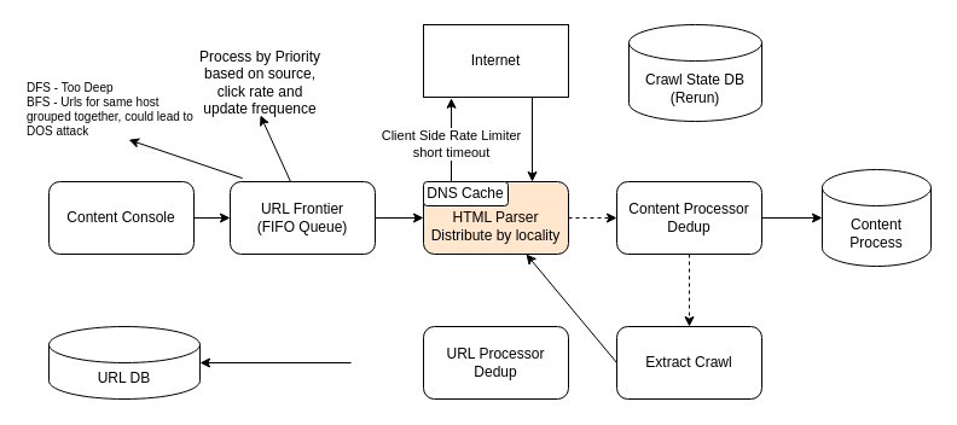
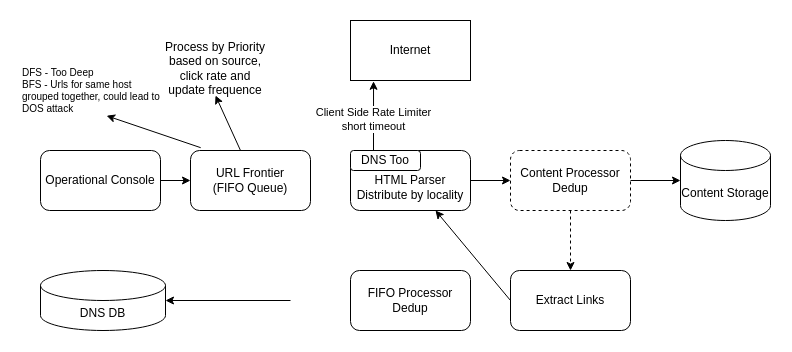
  <mxCell id="0" />
  <mxCell id="1" parent="0" />
  <mxCell id="2" value="URL Frontier&lt;br&gt;(FIFO Queue)" style="rounded=1;whiteSpace=wrap;html=1;" vertex="1" parent="1"><mxGeometry x="190" y="150" width="120" height="60" as="geometry" /></mxCell>
- <mxCell id="3" value="&lt;br&gt;HTML Parser&lt;br&gt;Distribute by locality" style="rounded=1;whiteSpace=wrap;html=1;fillColor=#ffe6cc;" vertex="1" parent="1"><mxGeometry x="350" y="150" width="120" height="60" as="geometry" /></mxCell>
- <mxCell id="4" value="" style="endArrow=classic;html=1;rounded=0;exitX=1;exitY=0.5;exitDx=0;exitDy=0;entryX=0;entryY=0.5;entryDx=0;entryDy=0;" edge="1" parent="1" source="2" target="3"><mxGeometry width="50" height="50" relative="1" as="geometry"><mxPoint x="400" y="290" as="sourcePoint" /><mxPoint x="450" y="240" as="targetPoint" /></mxGeometry></mxCell>
- <mxCell id="5" value="Content Processor&lt;br&gt;Dedup" style="rounded=1;whiteSpace=wrap;html=1;" vertex="1" parent="1"><mxGeometry x="510" y="150" width="120" height="60" as="geometry" /></mxCell>
- <mxCell id="6" value="" style="endArrow=classic;html=1;rounded=0;exitX=1;exitY=0.5;exitDx=0;exitDy=0;entryX=0;entryY=0.5;entryDx=0;entryDy=0;dashed=1;" edge="1" parent="1" source="3" target="5"><mxGeometry width="50" height="50" relative="1" as="geometry"><mxPoint x="500" y="320" as="sourcePoint" /><mxPoint x="550" y="270" as="targetPoint" /></mxGeometry></mxCell>
+ <mxCell id="3" value="&lt;br&gt;HTML Parser&lt;br&gt;Distribute by locality" style="rounded=1;whiteSpace=wrap;html=1;" vertex="1" parent="1"><mxGeometry x="350" y="150" width="120" height="60" as="geometry" /></mxCell>
+ <mxCell id="5" value="Content Processor&lt;br&gt;Dedup" style="rounded=1;whiteSpace=wrap;html=1;dashed=1;" vertex="1" parent="1"><mxGeometry x="510" y="150" width="120" height="60" as="geometry" /></mxCell>
+ <mxCell id="6" value="" style="endArrow=classic;html=1;rounded=0;exitX=1;exitY=0.5;exitDx=0;exitDy=0;entryX=0;entryY=0.5;entryDx=0;entryDy=0;" edge="1" parent="1" source="3" target="5"><mxGeometry width="50" height="50" relative="1" as="geometry"><mxPoint x="500" y="320" as="sourcePoint" /><mxPoint x="550" y="270" as="targetPoint" /></mxGeometry></mxCell>
  <mxCell id="7" value="" style="endArrow=classic;html=1;rounded=0;exitX=1;exitY=0.5;exitDx=0;exitDy=0;" edge="1" parent="1" source="5"><mxGeometry width="50" height="50" relative="1" as="geometry"><mxPoint x="680" y="220" as="sourcePoint" /><mxPoint x="680" y="180" as="targetPoint" /></mxGeometry></mxCell>
- <mxCell id="8" value="Content Process" style="shape=cylinder3;whiteSpace=wrap;html=1;boundedLbl=1;backgroundOutline=1;size=15;" vertex="1" parent="1"><mxGeometry x="680" y="140" width="90" height="80" as="geometry" /></mxCell>
+ <mxCell id="8" value="Content Storage" style="shape=cylinder3;whiteSpace=wrap;html=1;boundedLbl=1;backgroundOutline=1;size=15;" vertex="1" parent="1"><mxGeometry x="680" y="140" width="90" height="80" as="geometry" /></mxCell>
  <mxCell id="9" value="" style="endArrow=classic;html=1;rounded=0;exitX=0.5;exitY=1;exitDx=0;exitDy=0;" edge="1" parent="1" source="17"><mxGeometry width="50" height="50" relative="1" as="geometry"><mxPoint x="600" y="280" as="sourcePoint" /><mxPoint x="570" y="300" as="targetPoint" /><Array as="points"><mxPoint x="570" y="300" /></Array></mxGeometry></mxCell>
- <mxCell id="10" value="URL Processor&lt;br&gt;Dedup" style="rounded=1;whiteSpace=wrap;html=1;" vertex="1" parent="1"><mxGeometry x="350" y="270" width="120" height="60" as="geometry" /></mxCell>
+ <mxCell id="10" value="FIFO Processor&lt;br&gt;Dedup" style="rounded=1;whiteSpace=wrap;html=1;" vertex="1" parent="1"><mxGeometry x="350" y="270" width="120" height="60" as="geometry" /></mxCell>
  <mxCell id="11" value="" style="endArrow=classic;html=1;rounded=0;exitX=0;exitY=0.5;exitDx=0;exitDy=0;" edge="1" parent="1" source="17" target="3"><mxGeometry width="50" height="50" relative="1" as="geometry"><mxPoint x="20" y="370" as="sourcePoint" /><mxPoint x="70" y="320" as="targetPoint" /></mxGeometry></mxCell>
- <mxCell id="12" value="URL DB" style="shape=cylinder3;whiteSpace=wrap;html=1;boundedLbl=1;backgroundOutline=1;size=15;" vertex="1" parent="1"><mxGeometry x="40" y="270" width="125" height="60" as="geometry" /></mxCell>
+ <mxCell id="12" value="DNS DB" style="shape=cylinder3;whiteSpace=wrap;html=1;boundedLbl=1;backgroundOutline=1;size=15;" vertex="1" parent="1"><mxGeometry x="40" y="270" width="125" height="60" as="geometry" /></mxCell>
  <mxCell id="13" value="" style="endArrow=classic;html=1;rounded=0;entryX=1;entryY=0.5;entryDx=0;entryDy=0;entryPerimeter=0;" edge="1" parent="1" target="12"><mxGeometry width="50" height="50" relative="1" as="geometry"><mxPoint x="290" y="300" as="sourcePoint" /><mxPoint x="320" y="350" as="targetPoint" /></mxGeometry></mxCell>
- <mxCell id="14" value="Content Console" style="rounded=1;whiteSpace=wrap;html=1;" vertex="1" parent="1"><mxGeometry x="40" y="150" width="120" height="60" as="geometry" /></mxCell>
+ <mxCell id="14" value="Operational Console" style="rounded=1;whiteSpace=wrap;html=1;" vertex="1" parent="1"><mxGeometry x="40" y="150" width="120" height="60" as="geometry" /></mxCell>
  <mxCell id="15" value="" style="endArrow=classic;html=1;rounded=0;entryX=0;entryY=0.5;entryDx=0;entryDy=0;" edge="1" parent="1"><mxGeometry width="50" height="50" relative="1" as="geometry"><mxPoint x="160" y="180" as="sourcePoint" /><mxPoint x="190" y="180" as="targetPoint" /></mxGeometry></mxCell>
  <mxCell id="16" value="" style="endArrow=classic;html=1;rounded=0;exitX=0.5;exitY=1;exitDx=0;exitDy=0;dashed=1;" edge="1" parent="1" source="5" target="17"><mxGeometry width="50" height="50" relative="1" as="geometry"><mxPoint x="570" y="210" as="sourcePoint" /><mxPoint x="570" y="300" as="targetPoint" /><Array as="points" /></mxGeometry></mxCell>
- <mxCell id="17" value="Extract Crawl" style="rounded=1;whiteSpace=wrap;html=1;" vertex="1" parent="1"><mxGeometry x="510" y="270" width="120" height="60" as="geometry" /></mxCell>
- <mxCell id="18" value="" style="endArrow=classic;html=1;rounded=0;entryX=0.75;entryY=0;entryDx=0;entryDy=0;exitX=0.75;exitY=1;exitDx=0;exitDy=0;" edge="1" parent="1" source="19" target="3"><mxGeometry width="50" height="50" relative="1" as="geometry"><mxPoint x="400" y="80" as="sourcePoint" /><mxPoint x="550" y="-50" as="targetPoint" /></mxGeometry></mxCell>
+ <mxCell id="17" value="Extract Links" style="rounded=1;whiteSpace=wrap;html=1;" vertex="1" parent="1"><mxGeometry x="510" y="270" width="120" height="60" as="geometry" /></mxCell>
  <mxCell id="19" value="Internet" style="whiteSpace=wrap;html=1;rounded=0;" vertex="1" parent="1"><mxGeometry x="350" y="20" width="120" height="60" as="geometry" /></mxCell>
  <mxCell id="20" value="" style="endArrow=classic;html=1;rounded=0;entryX=0.192;entryY=1.013;entryDx=0;entryDy=0;entryPerimeter=0;" edge="1" parent="1" target="19"><mxGeometry width="50" height="50" relative="1" as="geometry"><mxPoint x="373" y="150" as="sourcePoint" /><mxPoint x="340" y="100" as="targetPoint" /></mxGeometry></mxCell>
  <mxCell id="21" value="Client Side Rate Limiter&lt;br&gt;short timeout" style="edgeLabel;html=1;align=center;verticalAlign=middle;resizable=0;points=[];" vertex="1" connectable="0" parent="20"><mxGeometry x="0.239" y="1" relative="1" as="geometry"><mxPoint y="12" as="offset" /></mxGeometry></mxCell>
  <mxCell id="22" value="DFS - Too Deep&lt;br style=&quot;font-size: 10px;&quot;&gt;BFS - Urls for same host grouped together, could lead to DOS attack&amp;nbsp;" style="text;html=1;strokeColor=none;fillColor=none;align=left;verticalAlign=middle;whiteSpace=wrap;rounded=0;fontSize=10;" vertex="1" parent="1"><mxGeometry x="20" y="65" width="140" height="50" as="geometry" /></mxCell>
  <mxCell id="23" value="" style="endArrow=classic;html=1;rounded=0;entryX=0.615;entryY=1.005;entryDx=0;entryDy=0;entryPerimeter=0;exitX=0.085;exitY=-0.047;exitDx=0;exitDy=0;exitPerimeter=0;" edge="1" parent="1" source="2" target="22"><mxGeometry width="50" height="50" relative="1" as="geometry"><mxPoint x="190" y="170" as="sourcePoint" /><mxPoint x="240" y="120" as="targetPoint" /></mxGeometry></mxCell>
  <mxCell id="24" value="" style="endArrow=classic;html=1;rounded=0;entryX=0.5;entryY=1;entryDx=0;entryDy=0;" edge="1" parent="1" target="25"><mxGeometry width="50" height="50" relative="1" as="geometry"><mxPoint x="240" y="150" as="sourcePoint" /><mxPoint x="240" y="90" as="targetPoint" /></mxGeometry></mxCell>
  <mxCell id="25" value="Process by Priority based on source, click rate and update frequence" style="text;html=1;strokeColor=none;fillColor=none;align=center;verticalAlign=middle;whiteSpace=wrap;rounded=0;" vertex="1" parent="1"><mxGeometry x="160" y="40" width="110" height="55" as="geometry" /></mxCell>
- <mxCell id="26" value="DNS Cache" style="rounded=1;whiteSpace=wrap;html=1;" vertex="1" parent="1"><mxGeometry x="350" y="150" width="70" height="20" as="geometry" /></mxCell>
- <mxCell id="27" value="Crawl State DB&lt;br&gt;(Rerun)" style="shape=cylinder3;whiteSpace=wrap;html=1;boundedLbl=1;backgroundOutline=1;size=15;" vertex="1" parent="1"><mxGeometry x="520" y="20" width="110" height="80" as="geometry" /></mxCell>
+ <mxCell id="26" value="DNS Too" style="rounded=1;whiteSpace=wrap;html=1;" vertex="1" parent="1"><mxGeometry x="350" y="150" width="70" height="20" as="geometry" /></mxCell>
